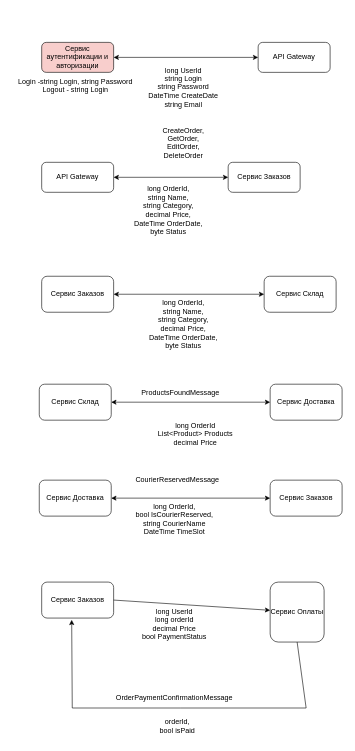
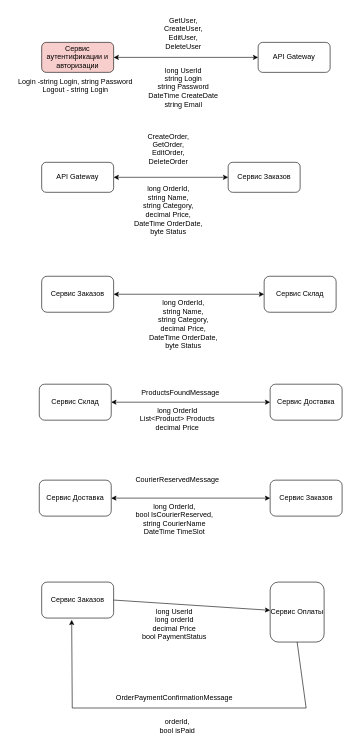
  <mxCell id="0" />
  <mxCell id="1" parent="0" />
  <mxCell id="2" value="API Gateway" style="rounded=1;whiteSpace=wrap;html=1;fontSize=12;glass=0;strokeWidth=1;shadow=0;" vertex="1" parent="1"><mxGeometry x="430" y="70" width="120" height="50" as="geometry" /></mxCell>
  <mxCell id="3" value="Сервис аутентификации и авторизации" style="rounded=1;whiteSpace=wrap;html=1;fontSize=12;glass=0;strokeWidth=1;shadow=0;fillColor=#f8cecc;" vertex="1" parent="1"><mxGeometry x="69" y="70" width="120" height="50" as="geometry" /></mxCell>
  <mxCell id="4" value="" style="endArrow=classic;startArrow=classic;html=1;rounded=0;exitX=1;exitY=0.5;exitDx=0;exitDy=0;entryX=0;entryY=0.5;entryDx=0;entryDy=0;" edge="1" parent="1" source="3" target="2"><mxGeometry width="50" height="50" relative="1" as="geometry"><mxPoint x="380" y="180" as="sourcePoint" /><mxPoint x="430" y="130" as="targetPoint" /></mxGeometry></mxCell>
+ <mxCell id="5" value="GetUser,&lt;div&gt;CreateUser,&lt;/div&gt;&lt;div&gt;EditUser,&lt;/div&gt;&lt;div&gt;DeleteUser&lt;/div&gt;" style="text;html=1;align=center;verticalAlign=middle;resizable=0;points=[];autosize=1;strokeColor=none;fillColor=none;" vertex="1" parent="1"><mxGeometry x="260" y="20" width="90" height="70" as="geometry" /></mxCell>
  <mxCell id="6" value="long UserId&lt;div&gt;string Login&lt;/div&gt;&lt;div&gt;string Password&lt;/div&gt;&lt;div&gt;DateTime CreateDate&lt;/div&gt;&lt;div&gt;string Email&lt;/div&gt;" style="text;html=1;align=center;verticalAlign=middle;resizable=0;points=[];autosize=1;strokeColor=none;fillColor=none;" vertex="1" parent="1"><mxGeometry x="235" y="100" width="140" height="90" as="geometry" /></mxCell>
  <mxCell id="7" value="Login -string Login, string Password&lt;div&gt;Logout - string Login&lt;br&gt;&lt;div&gt;&lt;br&gt;&lt;/div&gt;&lt;/div&gt;" style="text;html=1;align=center;verticalAlign=middle;resizable=0;points=[];autosize=1;strokeColor=none;fillColor=none;" vertex="1" parent="1"><mxGeometry x="20" y="120" width="210" height="60" as="geometry" /></mxCell>
  <mxCell id="8" value="API Gateway" style="rounded=1;whiteSpace=wrap;html=1;fontSize=12;glass=0;strokeWidth=1;shadow=0;" vertex="1" parent="1"><mxGeometry x="69" y="270" width="120" height="50" as="geometry" /></mxCell>
  <mxCell id="9" value="Сервис Заказов" style="rounded=1;whiteSpace=wrap;html=1;fontSize=12;glass=0;strokeWidth=1;shadow=0;" vertex="1" parent="1"><mxGeometry x="380" y="270" width="120" height="50" as="geometry" /></mxCell>
  <mxCell id="10" value="" style="endArrow=classic;startArrow=classic;html=1;rounded=0;exitX=1;exitY=0.5;exitDx=0;exitDy=0;entryX=0;entryY=0.5;entryDx=0;entryDy=0;" edge="1" parent="1" source="8" target="9"><mxGeometry width="50" height="50" relative="1" as="geometry"><mxPoint x="200" y="280" as="sourcePoint" /><mxPoint x="250" y="230" as="targetPoint" /></mxGeometry></mxCell>
- <mxCell id="11" value="CreateOrder,&lt;div&gt;GetOrder,&lt;br&gt;&lt;div&gt;EditOrder,&lt;/div&gt;&lt;div&gt;DeleteOrder&lt;/div&gt;&lt;div&gt;&lt;br&gt;&lt;/div&gt;&lt;/div&gt;" style="text;html=1;align=center;verticalAlign=middle;resizable=0;points=[];autosize=1;strokeColor=none;fillColor=none;" vertex="1" parent="1"><mxGeometry x="260" y="200" width="90" height="90" as="geometry" /></mxCell>
+ <mxCell id="11" value="CreateOrder,&lt;div&gt;GetOrder,&lt;br&gt;&lt;div&gt;EditOrder,&lt;/div&gt;&lt;div&gt;DeleteOrder&lt;/div&gt;&lt;div&gt;&lt;br&gt;&lt;/div&gt;&lt;/div&gt;" style="text;html=1;align=center;verticalAlign=middle;resizable=0;points=[];autosize=1;strokeColor=none;fillColor=none;" vertex="1" parent="1"><mxGeometry x="235" y="210" width="90" height="90" as="geometry" /></mxCell>
  <mxCell id="12" value="long OrderId,&lt;div&gt;string Name,&lt;/div&gt;&lt;div&gt;string Category,&lt;/div&gt;&lt;div&gt;decimal Price,&lt;/div&gt;&lt;div&gt;DateTime OrderDate,&lt;/div&gt;&lt;div&gt;byte Status&lt;/div&gt;" style="text;html=1;align=center;verticalAlign=middle;resizable=0;points=[];autosize=1;strokeColor=none;fillColor=none;" vertex="1" parent="1"><mxGeometry x="210" y="300" width="140" height="100" as="geometry" /></mxCell>
  <mxCell id="13" value="Сервис Заказов" style="rounded=1;whiteSpace=wrap;html=1;fontSize=12;glass=0;strokeWidth=1;shadow=0;" vertex="1" parent="1"><mxGeometry x="69" y="460" width="120" height="60" as="geometry" /></mxCell>
  <mxCell id="14" value="Сервис Склад" style="rounded=1;whiteSpace=wrap;html=1;fontSize=12;glass=0;strokeWidth=1;shadow=0;" vertex="1" parent="1"><mxGeometry x="440" y="460" width="120" height="60" as="geometry" /></mxCell>
  <mxCell id="15" value="" style="endArrow=classic;startArrow=classic;html=1;rounded=0;exitX=1;exitY=0.5;exitDx=0;exitDy=0;entryX=0;entryY=0.5;entryDx=0;entryDy=0;" edge="1" parent="1" source="13" target="14"><mxGeometry width="50" height="50" relative="1" as="geometry"><mxPoint x="200" y="480" as="sourcePoint" /><mxPoint x="250" y="430" as="targetPoint" /></mxGeometry></mxCell>
  <mxCell id="16" value="long OrderId,&lt;div&gt;string Name,&lt;/div&gt;&lt;div&gt;string Category,&lt;/div&gt;&lt;div&gt;decimal Price,&lt;/div&gt;&lt;div&gt;DateTime OrderDate,&lt;/div&gt;&lt;div&gt;byte Status&lt;/div&gt;" style="text;html=1;align=center;verticalAlign=middle;resizable=0;points=[];autosize=1;strokeColor=none;fillColor=none;" vertex="1" parent="1"><mxGeometry x="235" y="490" width="140" height="100" as="geometry" /></mxCell>
  <mxCell id="17" value="Сервис Склад" style="rounded=1;whiteSpace=wrap;html=1;fontSize=12;glass=0;strokeWidth=1;shadow=0;" vertex="1" parent="1"><mxGeometry x="65" y="640" width="120" height="60" as="geometry" /></mxCell>
  <mxCell id="18" value="Сервис Доставка" style="rounded=1;whiteSpace=wrap;html=1;fontSize=12;glass=0;strokeWidth=1;shadow=0;" vertex="1" parent="1"><mxGeometry x="450" y="640" width="120" height="60" as="geometry" /></mxCell>
  <mxCell id="19" value="" style="endArrow=classic;startArrow=classic;html=1;rounded=0;entryX=0;entryY=0.5;entryDx=0;entryDy=0;exitX=1;exitY=0.5;exitDx=0;exitDy=0;" edge="1" parent="1" source="17" target="18"><mxGeometry width="50" height="50" relative="1" as="geometry"><mxPoint x="190" y="670" as="sourcePoint" /><mxPoint x="450" y="500" as="targetPoint" /></mxGeometry></mxCell>
  <mxCell id="20" value="ProductsFoundMessage" style="text;html=1;align=center;verticalAlign=middle;resizable=0;points=[];autosize=1;strokeColor=none;fillColor=none;" vertex="1" parent="1"><mxGeometry x="225" y="640" width="150" height="30" as="geometry" /></mxCell>
- <mxCell id="21" value="&lt;div&gt;long OrderId&lt;/div&gt;List&amp;lt;Product&amp;gt; Products&lt;div&gt;decimal Price&lt;/div&gt;&lt;div&gt;&lt;br&gt;&lt;/div&gt;" style="text;html=1;align=center;verticalAlign=middle;resizable=0;points=[];autosize=1;strokeColor=none;fillColor=none;" vertex="1" parent="1"><mxGeometry x="250" y="695" width="150" height="70" as="geometry" /></mxCell>
+ <mxCell id="21" value="&lt;div&gt;long OrderId&lt;/div&gt;List&amp;lt;Product&amp;gt; Products&lt;div&gt;decimal Price&lt;/div&gt;&lt;div&gt;&lt;br&gt;&lt;/div&gt;" style="text;html=1;align=center;verticalAlign=middle;resizable=0;points=[];autosize=1;strokeColor=none;fillColor=none;" vertex="1" parent="1"><mxGeometry x="220" y="670" width="150" height="70" as="geometry" /></mxCell>
  <mxCell id="22" value="Сервис Доставка" style="rounded=1;whiteSpace=wrap;html=1;fontSize=12;glass=0;strokeWidth=1;shadow=0;" vertex="1" parent="1"><mxGeometry x="65" y="800" width="120" height="60" as="geometry" /></mxCell>
  <mxCell id="23" value="Сервис Заказов" style="rounded=1;whiteSpace=wrap;html=1;fontSize=12;glass=0;strokeWidth=1;shadow=0;" vertex="1" parent="1"><mxGeometry x="450" y="800" width="120" height="60" as="geometry" /></mxCell>
  <mxCell id="24" value="" style="endArrow=classic;startArrow=classic;html=1;rounded=0;entryX=0;entryY=0.5;entryDx=0;entryDy=0;exitX=1;exitY=0.5;exitDx=0;exitDy=0;" edge="1" parent="1" source="22" target="23"><mxGeometry width="50" height="50" relative="1" as="geometry"><mxPoint x="195" y="750" as="sourcePoint" /><mxPoint x="450" y="750" as="targetPoint" /></mxGeometry></mxCell>
  <mxCell id="25" value="CourierReservedMessage" style="text;html=1;align=center;verticalAlign=middle;resizable=0;points=[];autosize=1;strokeColor=none;fillColor=none;" vertex="1" parent="1"><mxGeometry x="215" y="785" width="160" height="30" as="geometry" /></mxCell>
  <mxCell id="26" value="long OrderId,&lt;div&gt;bool IsCourierReserved,&lt;/div&gt;&lt;div&gt;string CourierName&lt;/div&gt;&lt;div&gt;DateTime TimeSlot&lt;/div&gt;" style="text;html=1;align=center;verticalAlign=middle;resizable=0;points=[];autosize=1;strokeColor=none;fillColor=none;" vertex="1" parent="1"><mxGeometry x="215" y="830" width="150" height="70" as="geometry" /></mxCell>
  <mxCell id="27" value="Сервис Заказов" style="rounded=1;whiteSpace=wrap;html=1;fontSize=12;glass=0;strokeWidth=1;shadow=0;" vertex="1" parent="1"><mxGeometry x="69" y="970" width="120" height="60" as="geometry" /></mxCell>
  <mxCell id="28" value="Сервис Оплаты" style="rounded=1;whiteSpace=wrap;html=1;fontSize=12;glass=0;strokeWidth=1;shadow=0;" vertex="1" parent="1"><mxGeometry x="450" y="970" width="90" height="100" as="geometry" /></mxCell>
  <mxCell id="29" value="&lt;div&gt;long UserId&lt;/div&gt;long orderId&lt;div&gt;decimal Price&lt;/div&gt;&lt;div&gt;bool PaymentStatus&lt;/div&gt;" style="text;html=1;align=center;verticalAlign=middle;resizable=0;points=[];autosize=1;strokeColor=none;fillColor=none;" vertex="1" parent="1"><mxGeometry x="225" y="1005" width="130" height="70" as="geometry" /></mxCell>
  <mxCell id="30" value="" style="endArrow=classic;html=1;rounded=0;exitX=1;exitY=0.5;exitDx=0;exitDy=0;" edge="1" parent="1" source="27" target="28"><mxGeometry width="50" height="50" relative="1" as="geometry"><mxPoint x="200" y="1080" as="sourcePoint" /><mxPoint x="250" y="1030" as="targetPoint" /></mxGeometry></mxCell>
  <mxCell id="31" value="" style="endArrow=classic;html=1;rounded=0;exitX=0.5;exitY=1;exitDx=0;exitDy=0;entryX=0.417;entryY=1.05;entryDx=0;entryDy=0;entryPerimeter=0;" edge="1" parent="1" source="28" target="27"><mxGeometry width="50" height="50" relative="1" as="geometry"><mxPoint x="200" y="1080" as="sourcePoint" /><mxPoint x="510" y="1170" as="targetPoint" /><Array as="points"><mxPoint x="510" y="1180" /><mxPoint x="300" y="1180" /><mxPoint x="120" y="1180" /></Array></mxGeometry></mxCell>
  <mxCell id="32" value="OrderPaymentConfirmationMessage" style="text;html=1;align=center;verticalAlign=middle;resizable=0;points=[];autosize=1;strokeColor=none;fillColor=none;" vertex="1" parent="1"><mxGeometry x="180" y="1148" width="220" height="30" as="geometry" /></mxCell>
  <mxCell id="33" value="orderId,&lt;div&gt;bool isPaid&lt;/div&gt;" style="text;html=1;align=center;verticalAlign=middle;resizable=0;points=[];autosize=1;strokeColor=none;fillColor=none;" vertex="1" parent="1"><mxGeometry x="250" y="1190" width="90" height="40" as="geometry" /></mxCell>
